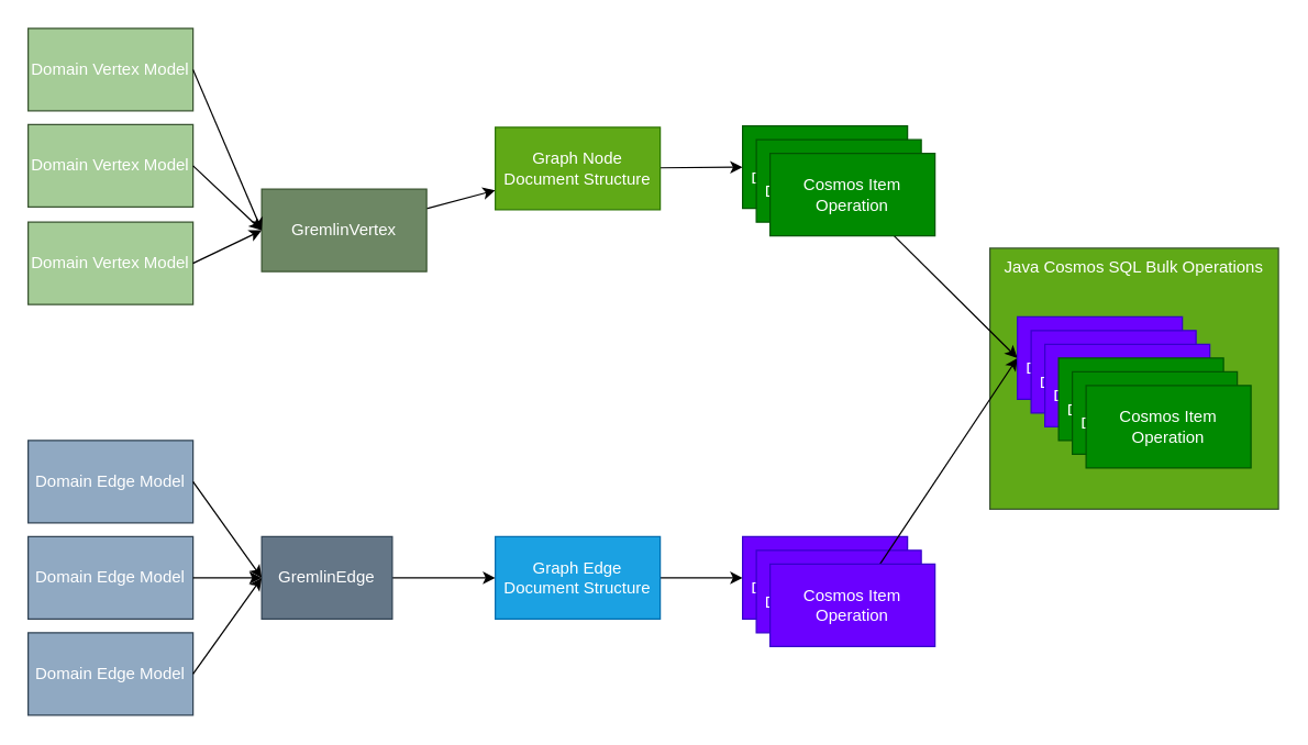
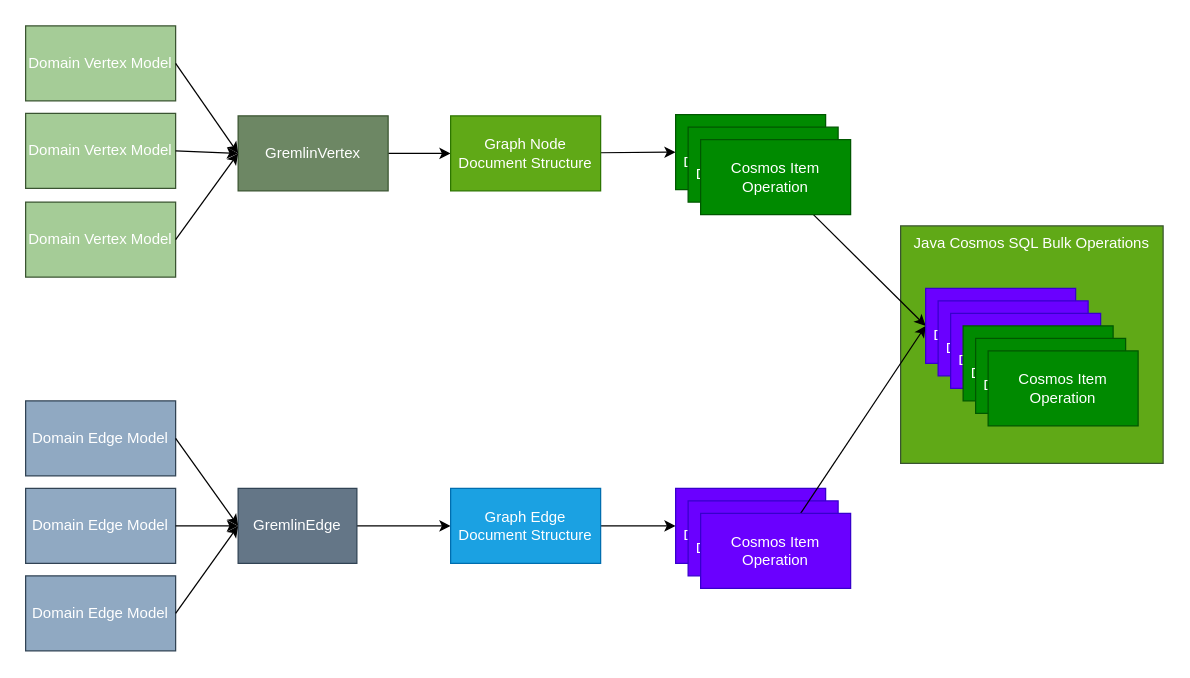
  <mxCell id="0" />
  <mxCell id="1" parent="0" />
  <mxCell id="2" value="Java Cosmos SQL Bulk Operations" style="rounded=0;whiteSpace=wrap;html=1;fillColor=#60a917;verticalAlign=top;strokeColor=#3A5431;fontColor=#ffffff;" vertex="1" parent="1"><mxGeometry x="720" y="180" width="210" height="190" as="geometry" /></mxCell>
  <mxCell id="3" value="" style="edgeStyle=none;html=1;" parent="1" source="4" target="6" edge="1"><mxGeometry relative="1" as="geometry" /></mxCell>
- <mxCell id="4" value="GremlinVertex" style="rounded=0;whiteSpace=wrap;html=1;fillColor=#6d8764;fontColor=#ffffff;strokeColor=#3A5431;" parent="1" vertex="1"><mxGeometry x="190" y="137" width="120" height="60" as="geometry" /></mxCell>
+ <mxCell id="4" value="GremlinVertex" style="rounded=0;whiteSpace=wrap;html=1;fillColor=#6d8764;fontColor=#ffffff;strokeColor=#3A5431;" parent="1" vertex="1"><mxGeometry x="190" y="92" width="120" height="60" as="geometry" /></mxCell>
  <mxCell id="5" value="" style="edgeStyle=none;html=1;entryX=0;entryY=0.5;entryDx=0;entryDy=0;" parent="1" source="6" target="11" edge="1"><mxGeometry relative="1" as="geometry" /></mxCell>
  <mxCell id="6" value="Graph Node Document Structure" style="rounded=0;whiteSpace=wrap;html=1;fillColor=#60a917;fontColor=#ffffff;strokeColor=#2D7600;" parent="1" vertex="1"><mxGeometry x="360" y="92" width="120" height="60" as="geometry" /></mxCell>
  <mxCell id="7" value="" style="edgeStyle=none;html=1;" parent="1" source="8" target="10" edge="1"><mxGeometry relative="1" as="geometry" /></mxCell>
  <mxCell id="8" value="GremlinEdge" style="rounded=0;whiteSpace=wrap;html=1;fillColor=#647687;fontColor=#ffffff;strokeColor=#314354;" parent="1" vertex="1"><mxGeometry x="190" y="390" width="95" height="60" as="geometry" /></mxCell>
  <mxCell id="9" value="" style="edgeStyle=none;html=1;entryX=0;entryY=0.5;entryDx=0;entryDy=0;" parent="1" source="10" target="15" edge="1"><mxGeometry relative="1" as="geometry" /></mxCell>
  <mxCell id="10" value="Graph Edge Document Structure" style="rounded=0;whiteSpace=wrap;html=1;fillColor=#1ba1e2;fontColor=#ffffff;strokeColor=#006EAF;" parent="1" vertex="1"><mxGeometry x="360" y="390" width="120" height="60" as="geometry" /></mxCell>
  <mxCell id="11" value="Graph Node Document Structure" style="rounded=0;whiteSpace=wrap;html=1;fillColor=#008a00;fontColor=#ffffff;strokeColor=#005700;" parent="1" vertex="1"><mxGeometry x="540" y="91" width="120" height="60" as="geometry" /></mxCell>
  <mxCell id="12" value="Graph Node Document Structure" style="rounded=0;whiteSpace=wrap;html=1;fillColor=#008a00;fontColor=#ffffff;strokeColor=#005700;" parent="1" vertex="1"><mxGeometry x="550" y="101" width="120" height="60" as="geometry" /></mxCell>
  <mxCell id="13" value="" style="edgeStyle=none;html=1;entryX=0;entryY=0.5;entryDx=0;entryDy=0;" parent="1" source="14" target="19" edge="1"><mxGeometry relative="1" as="geometry" /></mxCell>
  <mxCell id="14" value="Cosmos Item Operation" style="rounded=0;whiteSpace=wrap;html=1;fillColor=#008a00;fontColor=#ffffff;strokeColor=#005700;" parent="1" vertex="1"><mxGeometry x="560" y="111" width="120" height="60" as="geometry" /></mxCell>
  <mxCell id="15" value="Graph Edge Document Structure" style="rounded=0;whiteSpace=wrap;html=1;fillColor=#6a00ff;fontColor=#ffffff;strokeColor=#3700CC;" parent="1" vertex="1"><mxGeometry x="540" y="390" width="120" height="60" as="geometry" /></mxCell>
  <mxCell id="16" value="Graph Edge Document Structure" style="rounded=0;whiteSpace=wrap;html=1;fillColor=#6a00ff;fontColor=#ffffff;strokeColor=#3700CC;" parent="1" vertex="1"><mxGeometry x="550" y="400" width="120" height="60" as="geometry" /></mxCell>
  <mxCell id="17" value="" style="edgeStyle=none;html=1;entryX=0;entryY=0.5;entryDx=0;entryDy=0;" parent="1" source="18" target="19" edge="1"><mxGeometry relative="1" as="geometry" /></mxCell>
  <mxCell id="18" value="Cosmos Item Operation" style="rounded=0;whiteSpace=wrap;html=1;fillColor=#6a00ff;fontColor=#ffffff;strokeColor=#3700CC;" parent="1" vertex="1"><mxGeometry x="560" y="410" width="120" height="60" as="geometry" /></mxCell>
  <mxCell id="19" value="Graph Edge Document Structure" style="rounded=0;whiteSpace=wrap;html=1;fillColor=#6a00ff;fontColor=#ffffff;strokeColor=#3700CC;" parent="1" vertex="1"><mxGeometry x="740" y="230" width="120" height="60" as="geometry" /></mxCell>
  <mxCell id="20" value="Graph Edge Document Structure" style="rounded=0;whiteSpace=wrap;html=1;fillColor=#6a00ff;fontColor=#ffffff;strokeColor=#3700CC;" parent="1" vertex="1"><mxGeometry x="750" y="240" width="120" height="60" as="geometry" /></mxCell>
  <mxCell id="21" value="Graph Edge Document Structure" style="rounded=0;whiteSpace=wrap;html=1;fillColor=#6a00ff;fontColor=#ffffff;strokeColor=#3700CC;" parent="1" vertex="1"><mxGeometry x="760" y="250" width="120" height="60" as="geometry" /></mxCell>
  <mxCell id="22" value="Graph Node Document Structure" style="rounded=0;whiteSpace=wrap;html=1;fillColor=#008a00;fontColor=#ffffff;strokeColor=#005700;" parent="1" vertex="1"><mxGeometry x="770" y="260" width="120" height="60" as="geometry" /></mxCell>
  <mxCell id="23" value="Graph Node Document Structure" style="rounded=0;whiteSpace=wrap;html=1;fillColor=#008a00;fontColor=#ffffff;strokeColor=#005700;" parent="1" vertex="1"><mxGeometry x="780" y="270" width="120" height="60" as="geometry" /></mxCell>
  <mxCell id="24" value="Cosmos Item Operation" style="rounded=0;whiteSpace=wrap;html=1;fillColor=#008a00;fontColor=#ffffff;strokeColor=#005700;" parent="1" vertex="1"><mxGeometry x="790" y="280" width="120" height="60" as="geometry" /></mxCell>
  <mxCell id="25" value="Domain Vertex Model" style="rounded=0;whiteSpace=wrap;html=1;fillColor=#A5CC97;strokeColor=#3A5431;fontColor=#ffffff;" vertex="1" parent="1"><mxGeometry x="20" y="20" width="120" height="60" as="geometry" /></mxCell>
  <mxCell id="26" value="Domain Vertex Model" style="rounded=0;whiteSpace=wrap;html=1;fillColor=#A5CC97;strokeColor=#3A5431;fontColor=#ffffff;" vertex="1" parent="1"><mxGeometry x="20" y="90" width="120" height="60" as="geometry" /></mxCell>
  <mxCell id="27" value="Domain Vertex Model" style="rounded=0;whiteSpace=wrap;html=1;fillColor=#A5CC97;strokeColor=#3A5431;fontColor=#ffffff;" vertex="1" parent="1"><mxGeometry x="20" y="161" width="120" height="60" as="geometry" /></mxCell>
  <mxCell id="28" value="Domain Edge Model" style="rounded=0;whiteSpace=wrap;html=1;fillColor=#90A9C2;fontColor=#ffffff;strokeColor=#314354;" vertex="1" parent="1"><mxGeometry x="20" y="320" width="120" height="60" as="geometry" /></mxCell>
  <mxCell id="29" value="Domain Edge Model" style="rounded=0;whiteSpace=wrap;html=1;fillColor=#90A9C2;fontColor=#ffffff;strokeColor=#314354;" vertex="1" parent="1"><mxGeometry x="20" y="390" width="120" height="60" as="geometry" /></mxCell>
  <mxCell id="30" value="Domain Edge Model" style="rounded=0;whiteSpace=wrap;html=1;fillColor=#90A9C2;fontColor=#ffffff;strokeColor=#314354;" vertex="1" parent="1"><mxGeometry x="20" y="460" width="120" height="60" as="geometry" /></mxCell>
  <mxCell id="31" value="" style="edgeStyle=none;html=1;exitX=1;exitY=0.5;exitDx=0;exitDy=0;entryX=0;entryY=0.5;entryDx=0;entryDy=0;" edge="1" parent="1" source="25" target="4"><mxGeometry relative="1" as="geometry"><mxPoint x="190" y="49.5" as="sourcePoint" /><mxPoint x="240" y="49.5" as="targetPoint" /></mxGeometry></mxCell>
  <mxCell id="32" value="" style="edgeStyle=none;html=1;exitX=1;exitY=0.5;exitDx=0;exitDy=0;entryX=0;entryY=0.5;entryDx=0;entryDy=0;" edge="1" parent="1" source="26" target="4"><mxGeometry relative="1" as="geometry"><mxPoint x="330" y="142" as="sourcePoint" /><mxPoint x="380" y="142" as="targetPoint" /></mxGeometry></mxCell>
  <mxCell id="33" value="" style="edgeStyle=none;html=1;exitX=1;exitY=0.5;exitDx=0;exitDy=0;entryX=0;entryY=0.5;entryDx=0;entryDy=0;" edge="1" parent="1" source="27" target="4"><mxGeometry relative="1" as="geometry"><mxPoint x="340" y="152" as="sourcePoint" /><mxPoint x="390" y="152" as="targetPoint" /></mxGeometry></mxCell>
  <mxCell id="34" value="" style="edgeStyle=none;html=1;exitX=1;exitY=0.5;exitDx=0;exitDy=0;entryX=0;entryY=0.5;entryDx=0;entryDy=0;" edge="1" parent="1" source="28" target="8"><mxGeometry relative="1" as="geometry"><mxPoint x="350" y="162" as="sourcePoint" /><mxPoint x="400" y="162" as="targetPoint" /></mxGeometry></mxCell>
  <mxCell id="35" value="" style="edgeStyle=none;html=1;exitX=1;exitY=0.5;exitDx=0;exitDy=0;entryX=0;entryY=0.5;entryDx=0;entryDy=0;" edge="1" parent="1" source="29" target="8"><mxGeometry relative="1" as="geometry"><mxPoint x="360" y="172" as="sourcePoint" /><mxPoint x="410" y="172" as="targetPoint" /></mxGeometry></mxCell>
  <mxCell id="36" value="" style="edgeStyle=none;html=1;exitX=1;exitY=0.5;exitDx=0;exitDy=0;entryX=0;entryY=0.5;entryDx=0;entryDy=0;" edge="1" parent="1" source="30" target="8"><mxGeometry relative="1" as="geometry"><mxPoint x="370" y="182" as="sourcePoint" /><mxPoint x="420" y="182" as="targetPoint" /></mxGeometry></mxCell>
